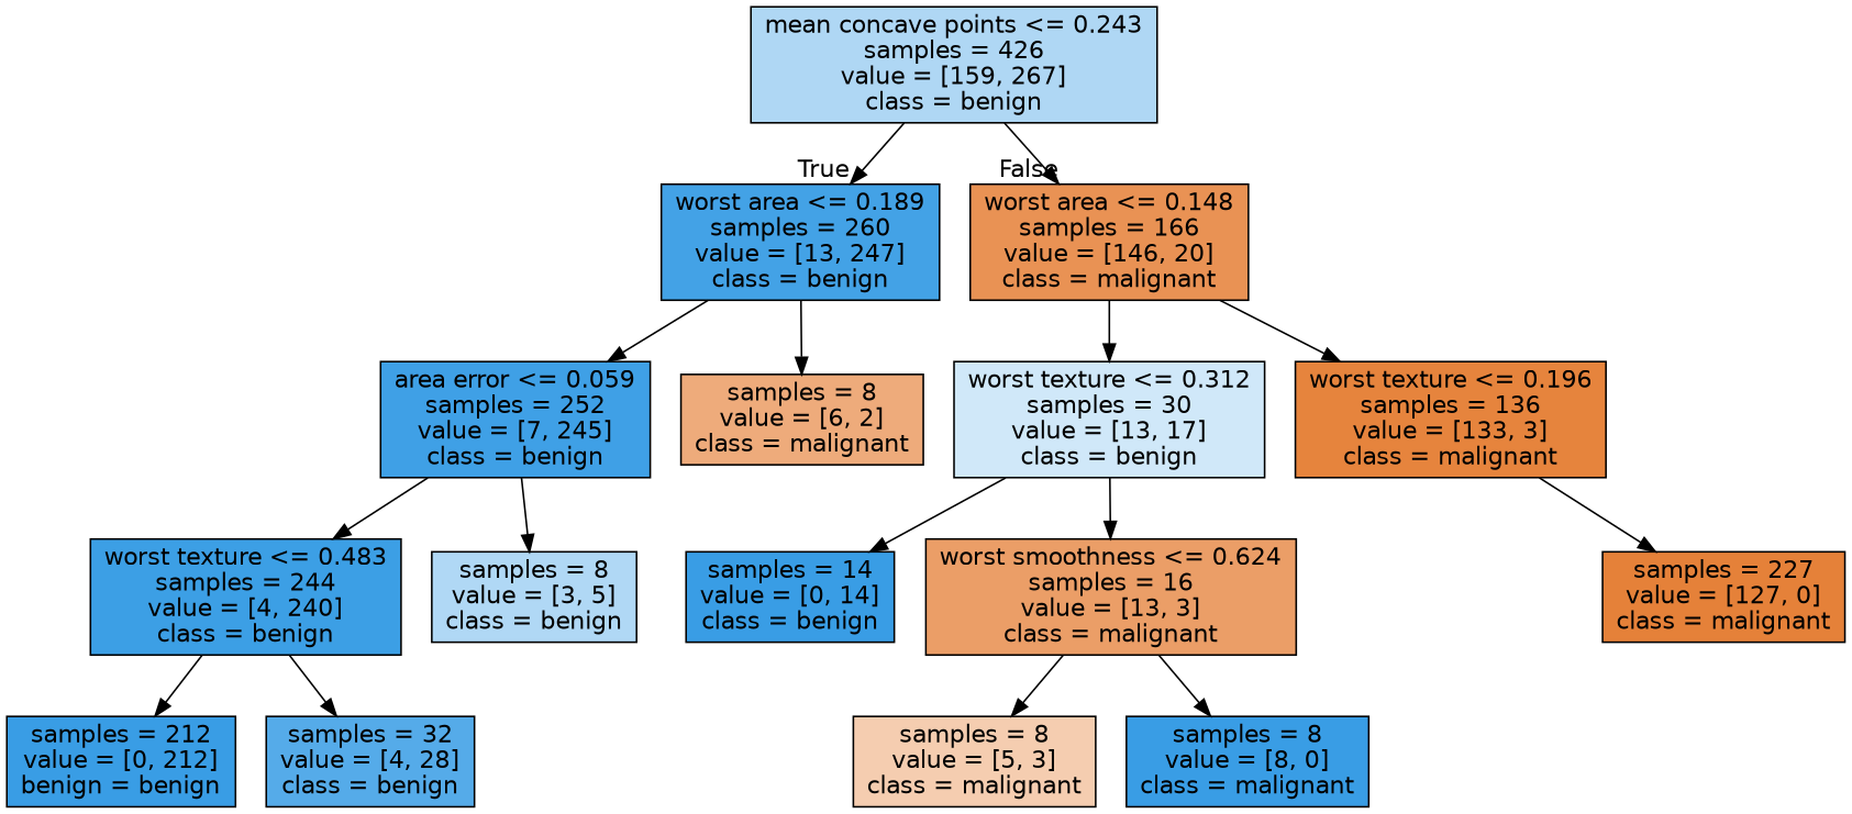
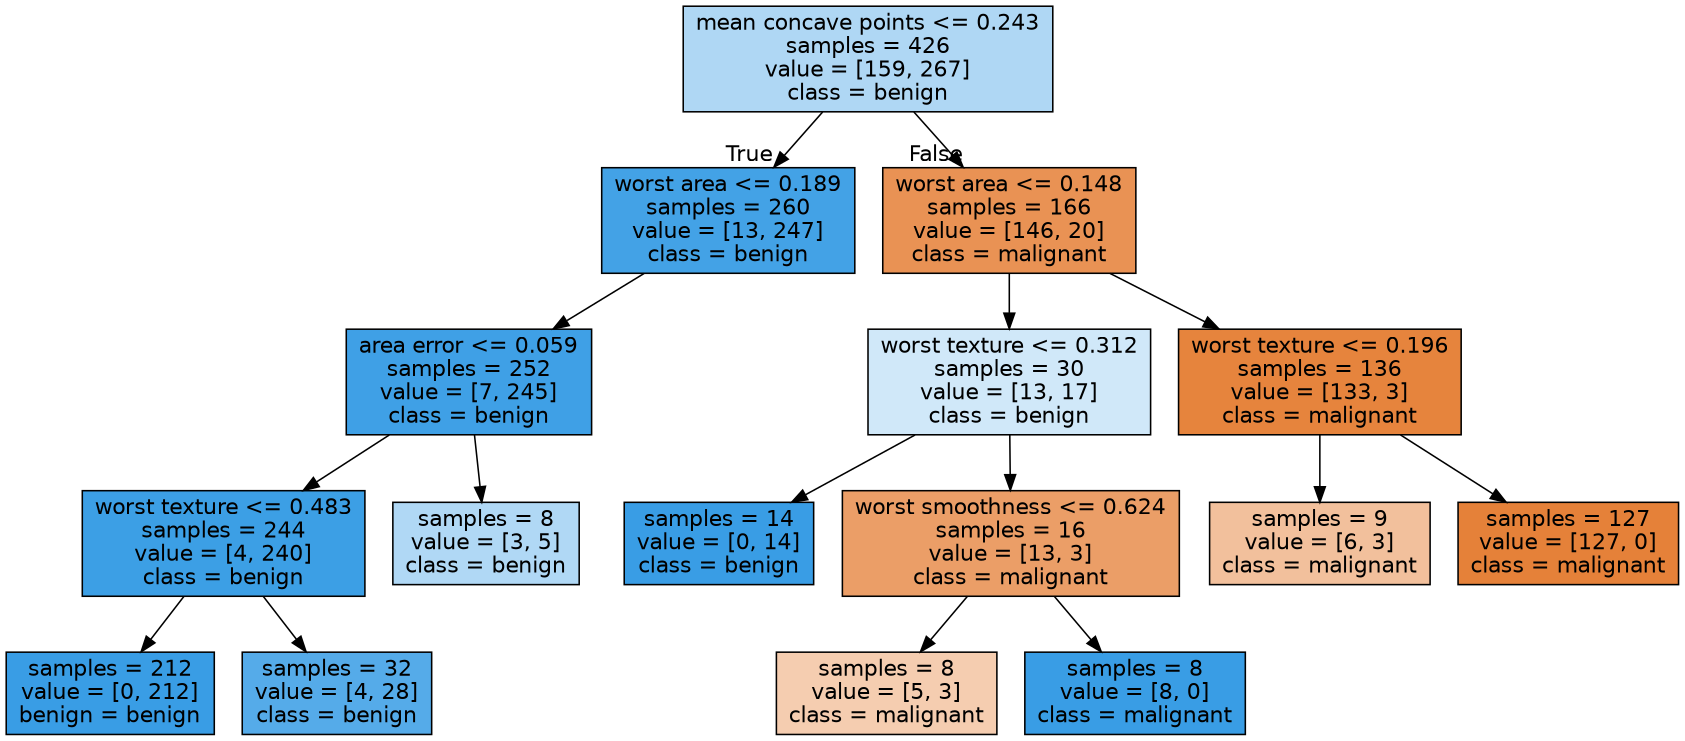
  digraph {
    node [color=black fillcolor="#399de5" fontname=helvetica shape=box style=filled]
    edge [fontname=helvetica]
    n1 [fillcolor="#afd7f4" label="mean concave points <= 0.243\nsamples = 426\nvalue = [159, 267]\nclass = benign"]
    n2 [fillcolor="#43a2e6" label="worst area <= 0.189\nsamples = 260\nvalue = [13, 247]\nclass = benign"]
    n3 [fillcolor="#e99254" label="worst area <= 0.148\nsamples = 166\nvalue = [146, 20]\nclass = malignant"]
    n4 [fillcolor="#3fa0e6" label="area error <= 0.059\nsamples = 252\nvalue = [7, 245]\nclass = benign"]
-   n5 [fillcolor="#eeab7b" label="samples = 8\nvalue = [6, 2]\nclass = malignant"]
    n6 [fillcolor="#d0e8f9" label="worst texture <= 0.312\nsamples = 30\nvalue = [13, 17]\nclass = benign"]
    n7 [fillcolor="#e6843d" label="worst texture <= 0.196\nsamples = 136\nvalue = [133, 3]\nclass = malignant"]
    n8 [fillcolor="#3c9fe5" label="worst texture <= 0.483\nsamples = 244\nvalue = [4, 240]\nclass = benign"]
    n9 [fillcolor="#b0d8f5" label="samples = 8\nvalue = [3, 5]\nclass = benign"]
    n10 [label="samples = 212\nvalue = [0, 212]\nbenign = benign"]
    n11 [fillcolor="#55abe9" label="samples = 32\nvalue = [4, 28]\nclass = benign"]
    n12 [label="samples = 14\nvalue = [0, 14]\nclass = benign"]
    n13 [fillcolor="#eb9e67" label="worst smoothness <= 0.624\nsamples = 16\nvalue = [13, 3]\nclass = malignant"]
-   n15 [fillcolor="#e58139" label="samples = 227\nvalue = [127, 0]\nclass = malignant"]
+   n14 [fillcolor="#f2c09c" label="samples = 9\nvalue = [6, 3]\nclass = malignant"]
+   n15 [fillcolor="#e58139" label="samples = 127\nvalue = [127, 0]\nclass = malignant"]
    n16 [fillcolor="#f5cdb0" label="samples = 8\nvalue = [5, 3]\nclass = malignant"]
    n17 [label="samples = 8\nvalue = [8, 0]\nclass = malignant"]
    n1 -> n2 [headlabel=True labelangle=45 labeldistance=2.5]
    n1 -> n3 [headlabel=False labelangle=-45 labeldistance=2.5]
    n2 -> n4
-   n2 -> n5
    n3 -> n6
    n3 -> n7
    n4 -> n8
    n4 -> n9
    n6 -> n12
    n6 -> n13
+   n7 -> n14
    n7 -> n15
    n8 -> n10
    n8 -> n11
    n13 -> n16
    n13 -> n17
  }
